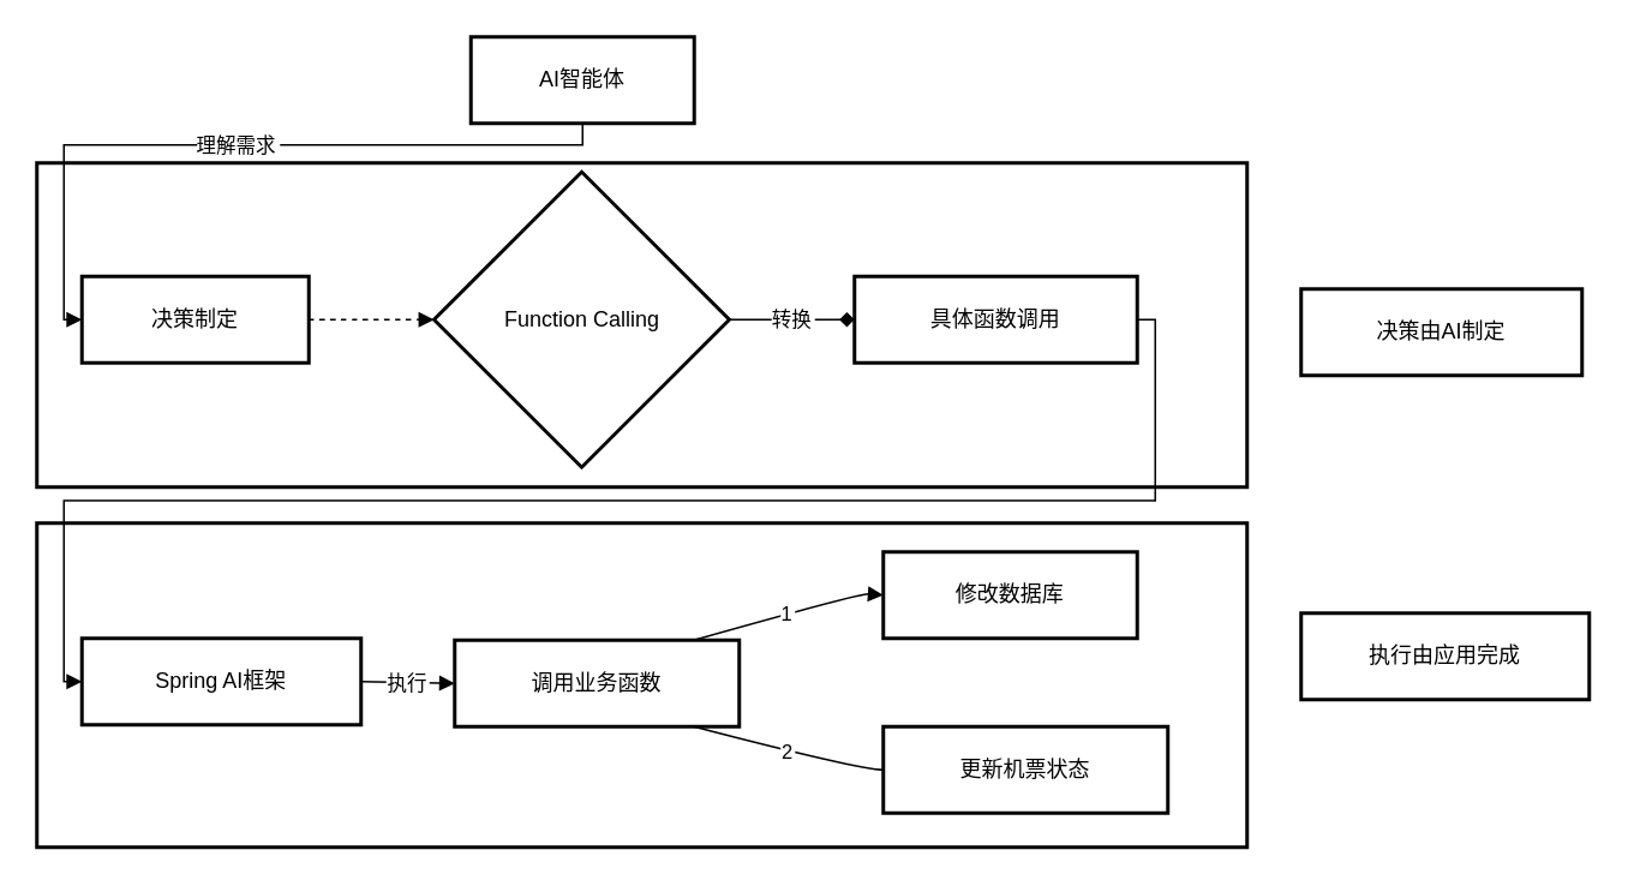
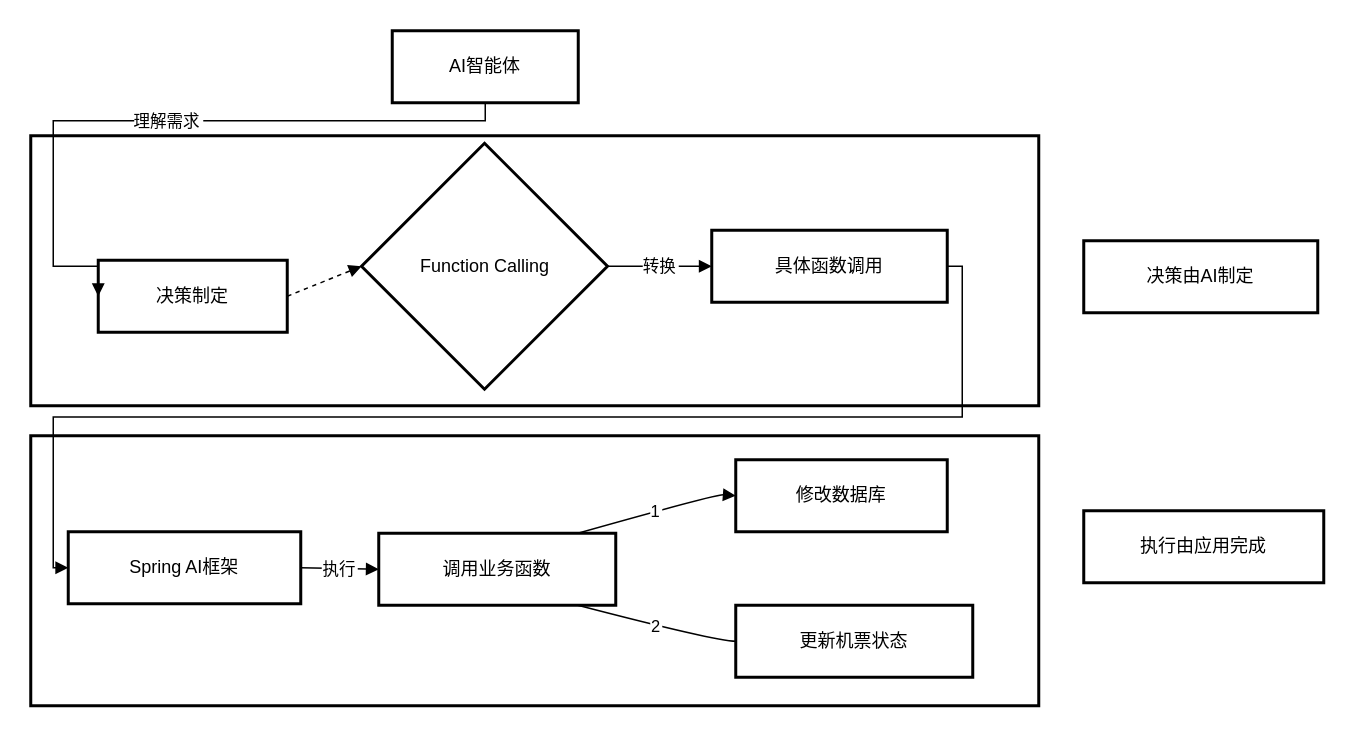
  <mxCell id="0" />
  <mxCell id="1" parent="0" />
  <mxCell id="2" value="应用执行层" style="whiteSpace=wrap;strokeWidth=2;" vertex="1" parent="1"><mxGeometry x="20" y="290" width="672" height="180" as="geometry" /></mxCell>
  <mxCell id="3" value="AI决策层" style="whiteSpace=wrap;strokeWidth=2;" vertex="1" parent="1"><mxGeometry x="20" y="90" width="672" height="180" as="geometry" /></mxCell>
  <mxCell id="4" value="AI智能体" style="whiteSpace=wrap;strokeWidth=2;" vertex="1" parent="1"><mxGeometry x="261" y="20" width="124" height="48" as="geometry" /></mxCell>
- <mxCell id="5" value="决策制定" style="whiteSpace=wrap;strokeWidth=2;" vertex="1" parent="1"><mxGeometry x="45" y="153" width="126" height="48" as="geometry" /></mxCell>
+ <mxCell id="5" value="决策制定" style="whiteSpace=wrap;strokeWidth=2;" vertex="1" parent="1"><mxGeometry x="65" y="173" width="126" height="48" as="geometry" /></mxCell>
  <mxCell id="6" value="Function Calling" style="rhombus;strokeWidth=2;whiteSpace=wrap;" vertex="1" parent="1"><mxGeometry x="240.5" y="95" width="164" height="164" as="geometry" /></mxCell>
  <mxCell id="7" value="具体函数调用" style="whiteSpace=wrap;strokeWidth=2;" vertex="1" parent="1"><mxGeometry x="474" y="153" width="157" height="48" as="geometry" /></mxCell>
  <mxCell id="8" value="Spring AI框架" style="whiteSpace=wrap;strokeWidth=2;" vertex="1" parent="1"><mxGeometry x="45" y="354" width="155" height="48" as="geometry" /></mxCell>
  <mxCell id="9" value="调用业务函数" style="whiteSpace=wrap;strokeWidth=2;" vertex="1" parent="1"><mxGeometry x="252" y="355" width="158" height="48" as="geometry" /></mxCell>
  <mxCell id="10" value="修改数据库" style="whiteSpace=wrap;strokeWidth=2;" vertex="1" parent="1"><mxGeometry x="490" y="306" width="141" height="48" as="geometry" /></mxCell>
  <mxCell id="11" value="更新机票状态" style="whiteSpace=wrap;strokeWidth=2;" vertex="1" parent="1"><mxGeometry x="490" y="403" width="158" height="48" as="geometry" /></mxCell>
  <mxCell id="12" value="决策由AI制定" style="whiteSpace=wrap;strokeWidth=2;" vertex="1" parent="1"><mxGeometry x="722" y="160" width="156" height="48" as="geometry" /></mxCell>
  <mxCell id="13" value="执行由应用完成" style="whiteSpace=wrap;strokeWidth=2;" vertex="1" parent="1"><mxGeometry x="722" y="340" width="160" height="48" as="geometry" /></mxCell>
  <mxCell id="14" value="理解需求" style="startArrow=none;endArrow=block;exitX=0.5;exitY=1;entryX=0;entryY=0.5;rounded=0;exitDx=0;exitDy=0;edgeStyle=orthogonalEdgeStyle;" edge="1" parent="1" source="4" target="5"><mxGeometry relative="1" as="geometry"><Array as="points"><mxPoint x="323" y="80" /><mxPoint x="35" y="80" /><mxPoint x="35" y="177" /></Array></mxGeometry></mxCell>
  <mxCell id="15" value="" style="curved=1;startArrow=none;endArrow=block;exitX=1;exitY=0.5;entryX=0;entryY=0.5;rounded=0;dashed=1;" edge="1" parent="1" source="5" target="6"><mxGeometry relative="1" as="geometry"><Array as="points" /></mxGeometry></mxCell>
- <mxCell id="16" value="转换" style="curved=1;startArrow=none;endArrow=diamond;exitX=1;exitY=0.5;entryX=0;entryY=0.5;rounded=0;" edge="1" parent="1" source="6" target="7"><mxGeometry relative="1" as="geometry"><Array as="points" /></mxGeometry></mxCell>
+ <mxCell id="16" value="转换" style="curved=1;startArrow=none;endArrow=block;exitX=1;exitY=0.5;entryX=0;entryY=0.5;rounded=0;" edge="1" parent="1" source="6" target="7"><mxGeometry relative="1" as="geometry"><Array as="points" /></mxGeometry></mxCell>
  <mxCell id="17" value="" style="startArrow=none;endArrow=block;exitX=1;exitY=0.5;entryX=0;entryY=0.5;rounded=0;edgeStyle=orthogonalEdgeStyle;" edge="1" parent="1" source="7" target="8"><mxGeometry relative="1" as="geometry" /></mxCell>
  <mxCell id="18" value="执行" style="curved=1;startArrow=none;endArrow=block;exitX=1;exitY=0.5;entryX=0;entryY=0.5;rounded=0;" edge="1" parent="1" source="8" target="9"><mxGeometry relative="1" as="geometry"><Array as="points" /></mxGeometry></mxCell>
  <mxCell id="19" value="1" style="curved=1;startArrow=none;endArrow=block;exitX=0.84;exitY=0;entryX=0;entryY=0.5;rounded=0;" edge="1" parent="1" source="9" target="10"><mxGeometry relative="1" as="geometry"><Array as="points"><mxPoint x="477" y="329" /></Array></mxGeometry></mxCell>
  <mxCell id="20" value="2" style="curved=1;startArrow=none;endArrow=none;exitX=0.84;exitY=1;entryX=0;entryY=0.5;rounded=0;" edge="1" parent="1" source="9" target="11"><mxGeometry relative="1" as="geometry"><Array as="points"><mxPoint x="477" y="427" /></Array></mxGeometry></mxCell>
